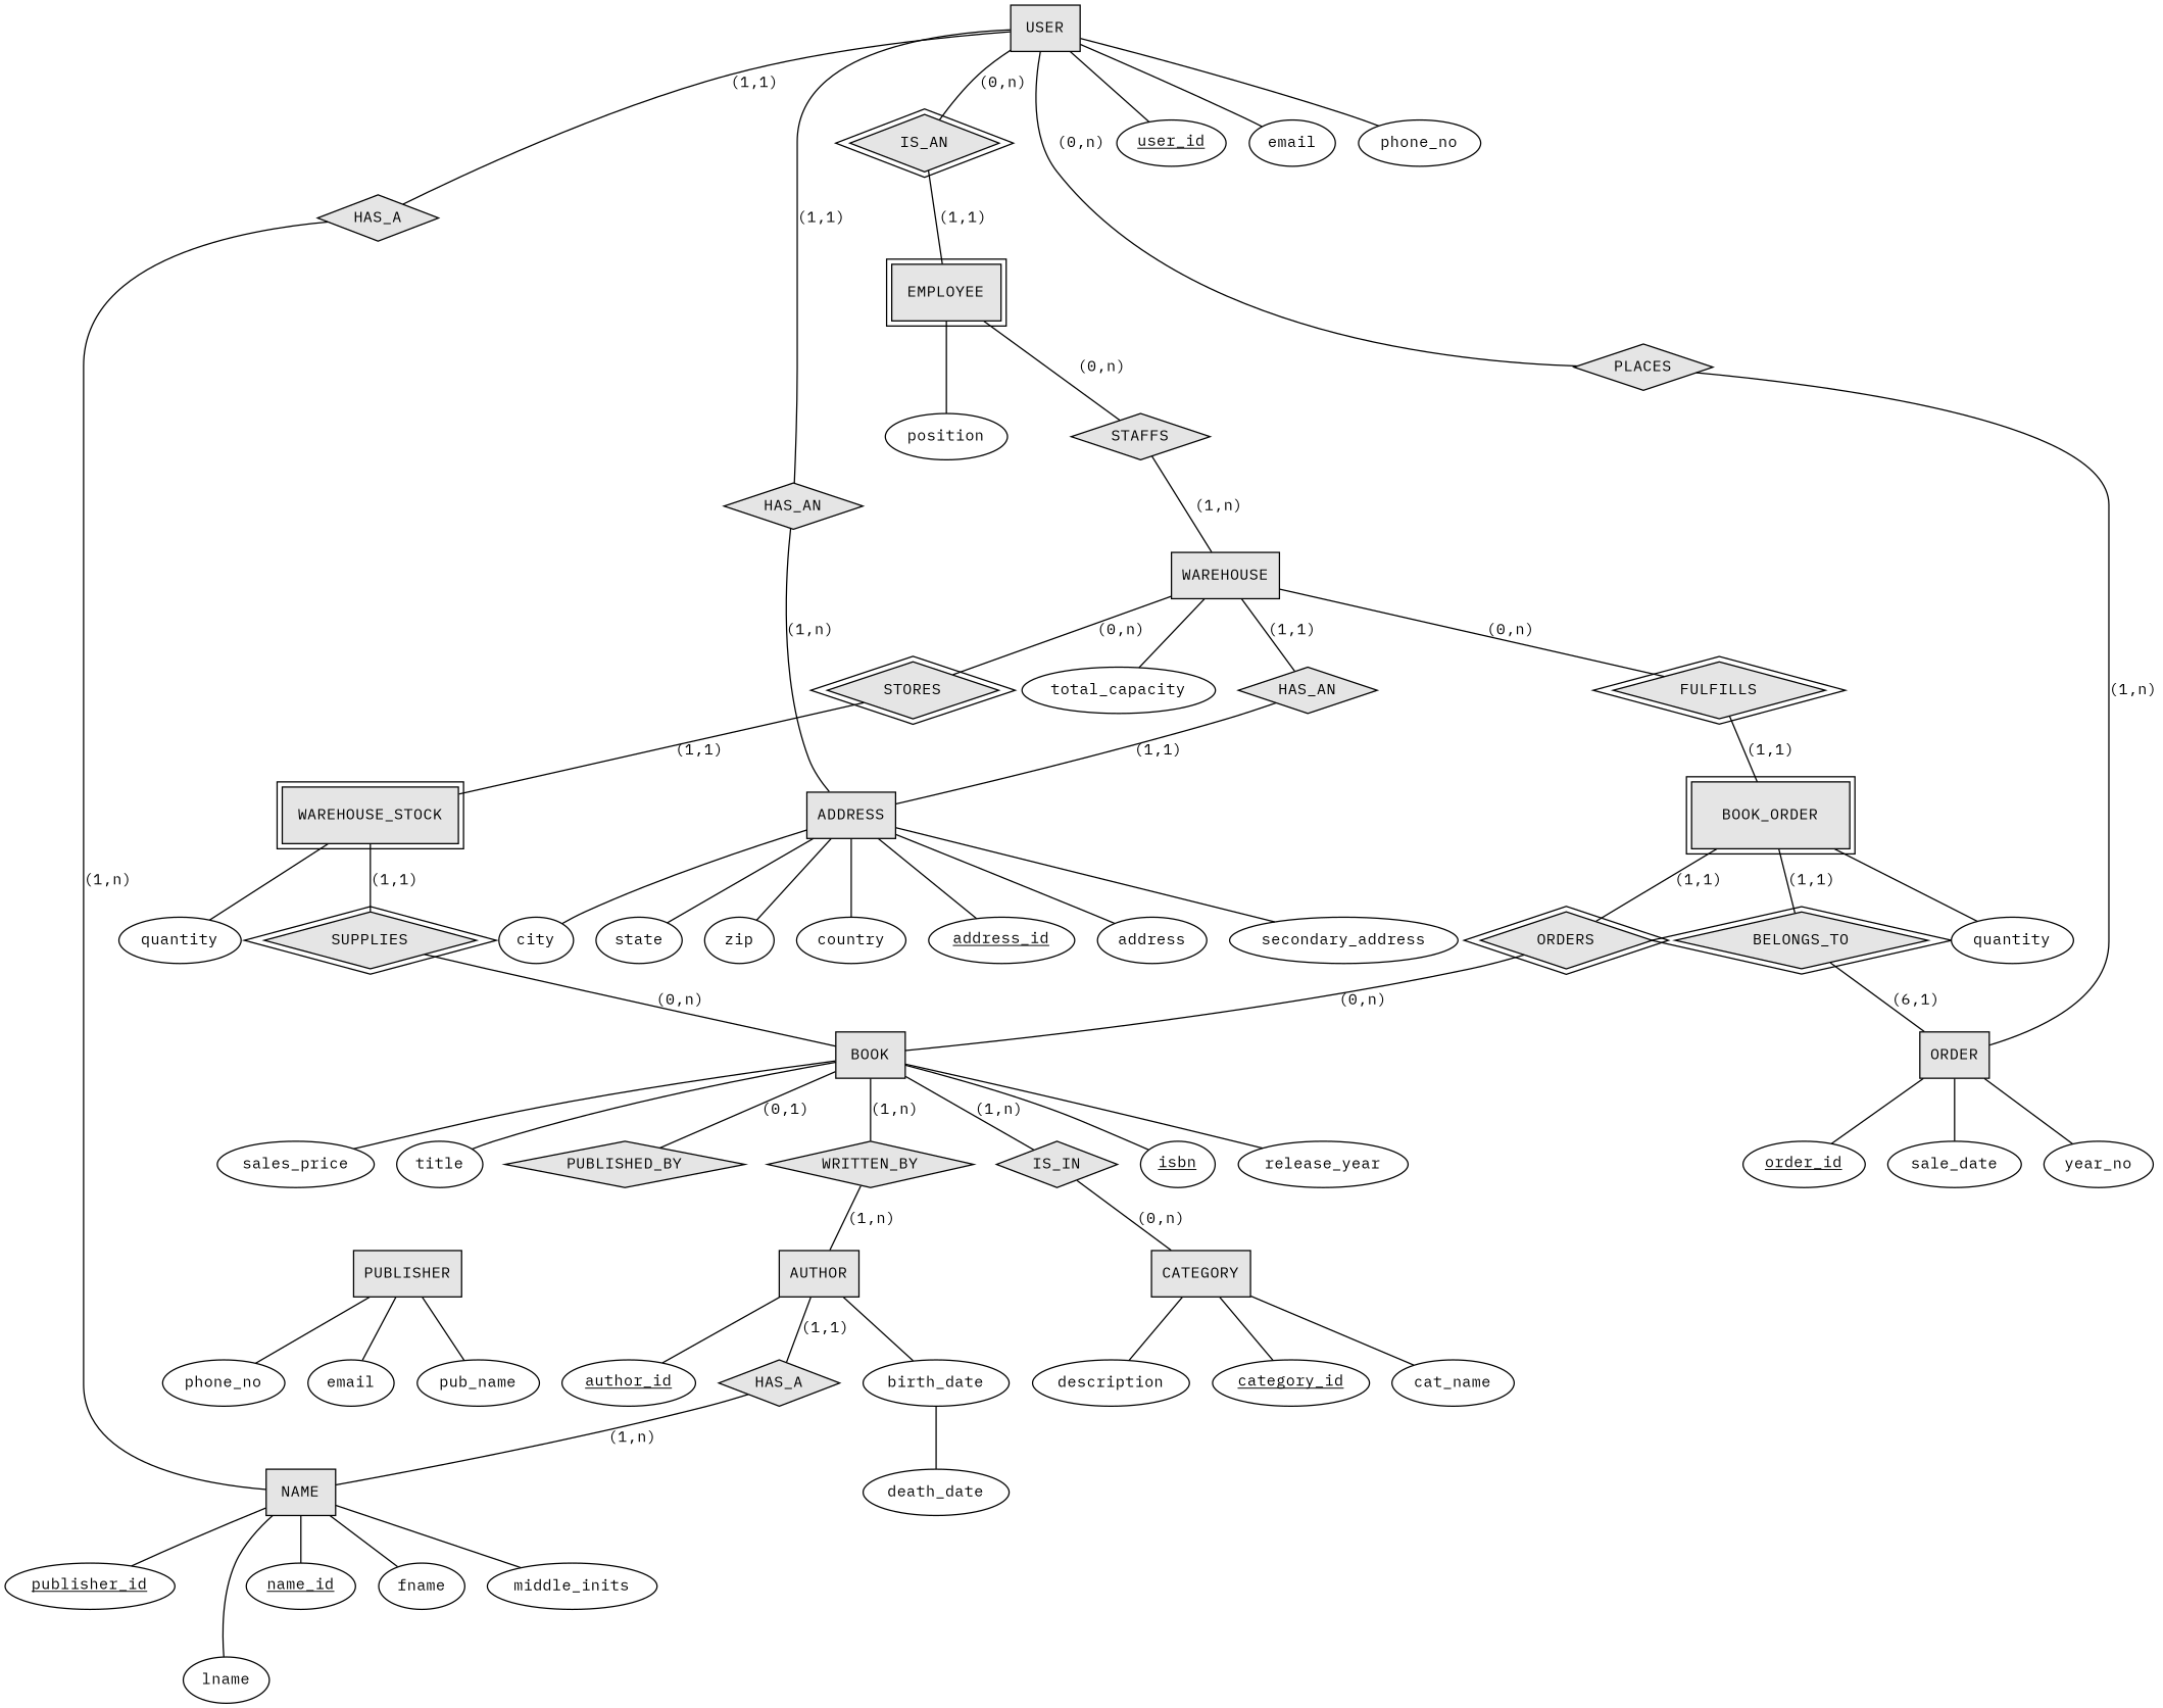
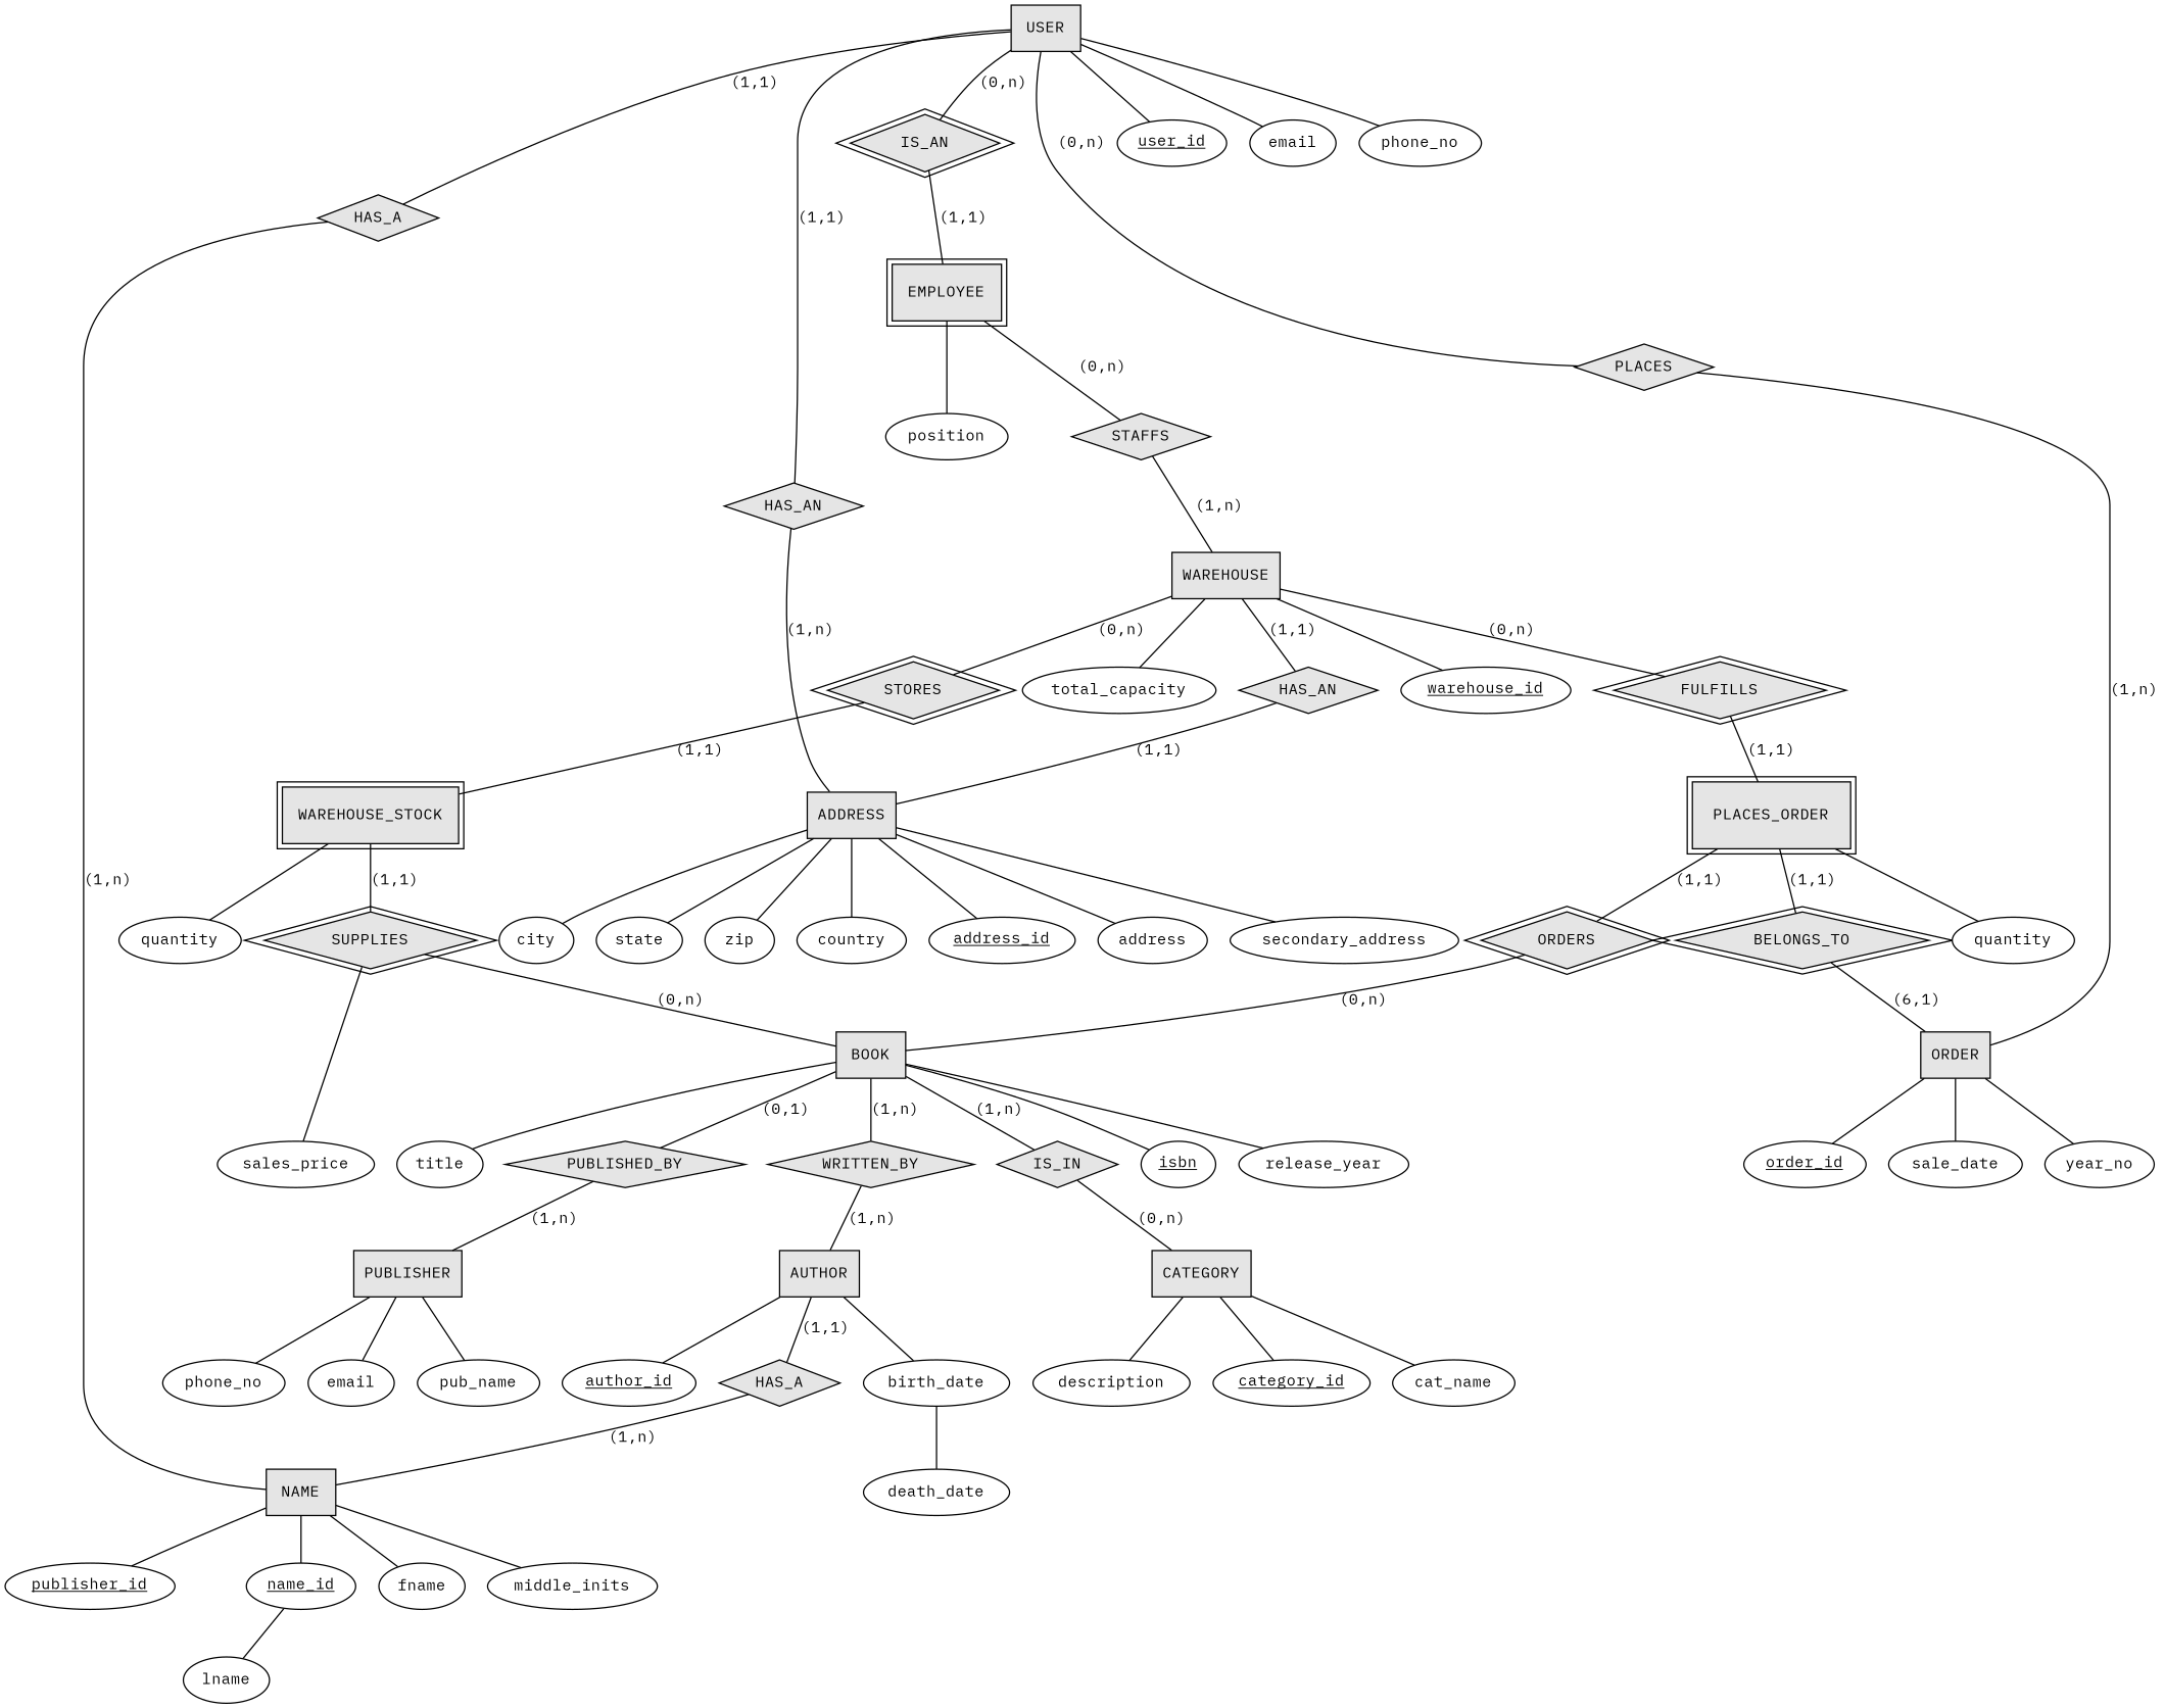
  digraph {
    fontname="IBM Plex Mono"
    node [fillcolor=white fontname="IBM Plex Mono" fontsize=12 shape=oval splines=true style=filled peripheries=1]
    edge [arrowhead=none fontcolor=black fontname="IBM Plex Mono" fontsize=12]
    n1 [fillcolor=gray90 label=CATEGORY shape=rectangle peripheries=""]
    n2 [label=<<u>category_id</u>>]
    cat_name
    description
    n5 [fillcolor=gray90 label=PUBLISHER shape=rectangle peripheries=""]
    pub_name
    n7 [label=phone_no]
    n8 [label=email]
    n9 [label=<<u>publisher_id</u>>]
    n10 [fillcolor=gray90 label=BOOK shape=rectangle peripheries=""]
    WRITTEN_BY [fillcolor=gray90 shape=diamond]
    PUBLISHED_BY [fillcolor=gray90 shape=diamond]
    IS_IN [fillcolor=gray90 shape=diamond]
    n14 [label=<<u>isbn</u>>]
    release_year
    sales_price
    title
    n18 [fillcolor=gray90 label=AUTHOR shape=rectangle peripheries=""]
    n19 [fillcolor=gray90 label=HAS_A shape=diamond]
    n20 [label=<<u>author_id</u>>]
    birth_date
    n22 [fillcolor=gray90 label=NAME shape=rectangle peripheries=""]
    death_date
    n24 [label=<<u>name_id</u>>]
    fname
    lname
    middle_inits
    n28 [fillcolor=gray90 label=USER shape=rectangle peripheries=""]
    PLACES [fillcolor=gray90 shape=diamond]
    n30 [fillcolor=gray90 label=HAS_AN shape=diamond]
    n31 [fillcolor=gray90 label=HAS_A shape=diamond]
    IS_AN [fillcolor=gray90 peripheries=2 shape=diamond]
    n33 [label=<<u>user_id</u>>]
    email
    phone_no
    n36 [fillcolor=gray90 label=ORDER shape=rectangle peripheries=""]
    n37 [fillcolor=gray90 label=ADDRESS shape=rectangle peripheries=""]
    n38 [fillcolor=gray90 label=EMPLOYEE peripheries=2 shape=rectangle]
    n39 [label=<<u>address_id</u>>]
    address
    secondary_address
    city
    state
    zip
    country
    n46 [label=<<u>order_id</u>>]
    sale_date
    n48 [label=year_no]
    n49 [fillcolor=gray90 label=WAREHOUSE shape=rectangle peripheries=""]
    n50 [fillcolor=gray90 label=HAS_AN shape=diamond]
    FULFILLS [fillcolor=gray90 peripheries=2 shape=diamond]
    STORES [fillcolor=gray90 peripheries=2 shape=diamond]
+   n53 [label=<<u>warehouse_id</u>>]
    total_capacity
-   n55 [fillcolor=gray90 label=BOOK_ORDER peripheries=2 shape=rectangle]
+   n55 [fillcolor=gray90 label=PLACES_ORDER peripheries=2 shape=rectangle]
    n56 [fillcolor=gray90 label=WAREHOUSE_STOCK peripheries=2 shape=rectangle]
    BELONGS_TO [fillcolor=gray90 peripheries=2 shape=diamond]
    ORDERS [fillcolor=gray90 peripheries=2 shape=diamond]
    n59 [label=quantity]
    SUPPLIES [fillcolor=gray90 peripheries=2 shape=diamond]
    n61 [label=quantity]
    STAFFS [fillcolor=gray90 shape=diamond]
    position
    n1 -> n2
    n1 -> cat_name
    n1 -> description
    n5 -> pub_name
    n5 -> n7
    n5 -> n8
    n10 -> WRITTEN_BY [label="(1,n)"]
    n10 -> PUBLISHED_BY [label="(0,1)"]
    n10 -> IS_IN [label="(1,n)"]
    n10 -> n14
    n10 -> release_year
-   n10 -> sales_price
+   SUPPLIES -> sales_price
    n10 -> title
    WRITTEN_BY -> n18 [label="(1,n)"]
+   PUBLISHED_BY -> n5 [label="(1,n)"]
    IS_IN -> n1 [label="(0,n)"]
    n18 -> n19 [label="(1,1)"]
    n18 -> n20
    n18 -> birth_date
    n19 -> n22 [label="(1,n)"]
    birth_date -> death_date
    n22 -> n9
    n22 -> n24
    n22 -> fname
-   n22 -> lname
+   n24 -> lname
    n22 -> middle_inits
    n28 -> PLACES [label="(0,n)"]
    n28 -> n30 [label="(1,1)"]
    n28 -> n31 [label="(1,1)"]
    n28 -> IS_AN [label="(0,n)"]
    n28 -> n33
    n28 -> email
    n28 -> phone_no
    PLACES -> n36 [label="(1,n)"]
    n30 -> n37 [label="(1,n)"]
    n31 -> n22 [label="(1,n)"]
    IS_AN -> n38 [label="(1,1)"]
    n36 -> n46
    n36 -> sale_date
    n36 -> n48
    n37 -> n39
    n37 -> address
    n37 -> secondary_address
    n37 -> city
    n37 -> state
    n37 -> zip
    n37 -> country
    n38 -> STAFFS [label="(0,n)"]
    n38 -> position
    n49 -> n50 [label="(1,1)"]
    n49 -> FULFILLS [label="(0,n)"]
    n49 -> STORES [label="(0,n)"]
+   n49 -> n53
    n49 -> total_capacity
    n50 -> n37 [label="(1,1)"]
    FULFILLS -> n55 [label="(1,1)"]
    STORES -> n56 [label="(1,1)"]
    n55 -> BELONGS_TO [label="(1,1)"]
    n55 -> ORDERS [label="(1,1)"]
    n55 -> n59
    n56 -> SUPPLIES [label="(1,1)"]
    n56 -> n61
    BELONGS_TO -> n36 [label="(6,1)"]
    ORDERS -> n10 [label="(0,n)"]
    SUPPLIES -> n10 [label="(0,n)"]
    STAFFS -> n49 [label="(1,n)"]
  }
